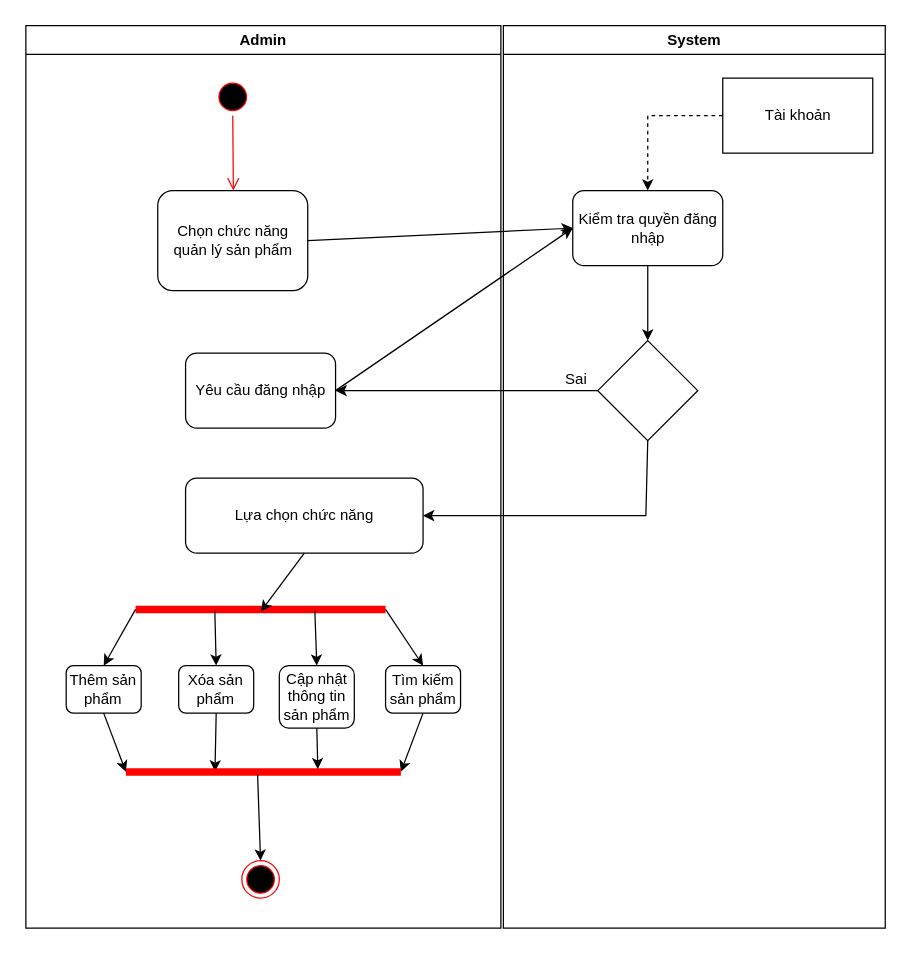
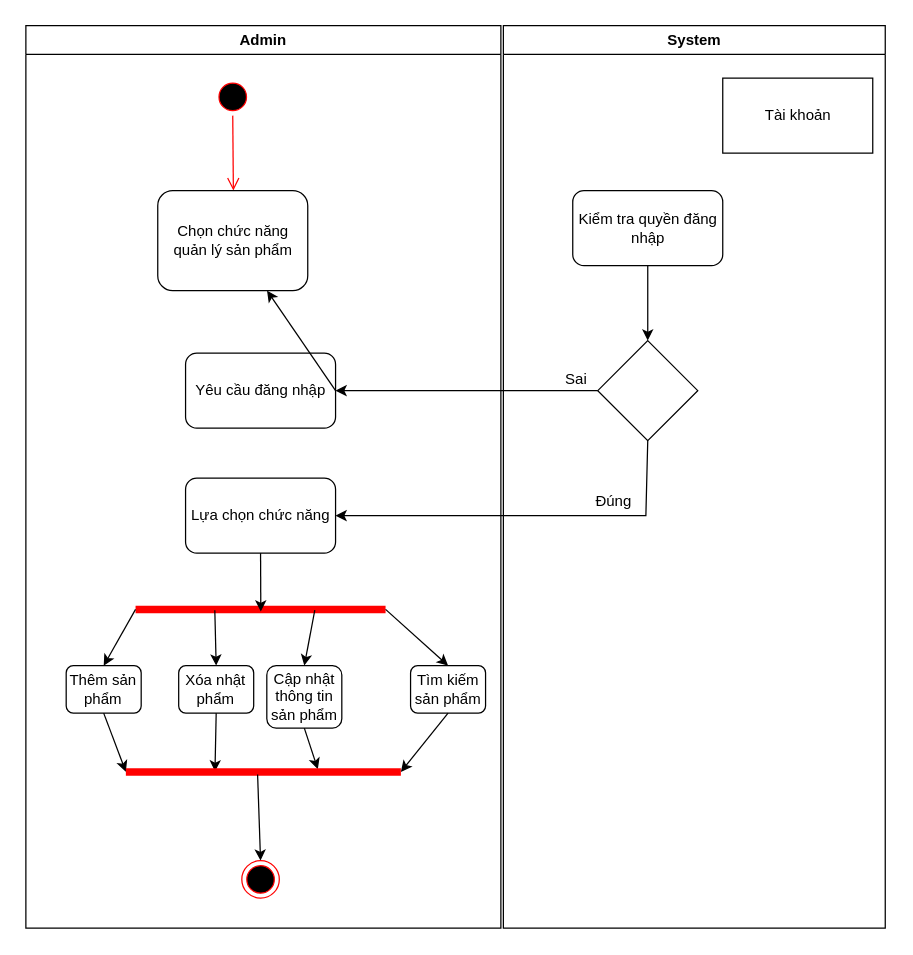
  <mxCell id="0" />
  <mxCell id="1" parent="0" />
  <mxCell id="2" value="Admin" style="swimlane;whiteSpace=wrap" parent="1" vertex="1"><mxGeometry x="20" y="20" width="380" height="722" as="geometry" /></mxCell>
  <mxCell id="3" value="" style="ellipse;shape=startState;fillColor=#000000;strokeColor=#ff0000;" parent="2" vertex="1"><mxGeometry x="150.5" y="42" width="30" height="30" as="geometry" /></mxCell>
  <mxCell id="4" value="" style="edgeStyle=elbowEdgeStyle;elbow=horizontal;verticalAlign=bottom;endArrow=open;endSize=8;strokeColor=#FF0000;endFill=1;rounded=0;entryX=0.5;entryY=0;entryDx=0;entryDy=0;" parent="2" source="3" target="6" edge="1"><mxGeometry x="100" y="40" as="geometry"><mxPoint x="165.882" y="110" as="targetPoint" /><mxPoint x="166.88" y="65.71" as="sourcePoint" /></mxGeometry></mxCell>
  <mxCell id="5" value="" style="endArrow=open;strokeColor=#FF0000;endFill=1;rounded=0" parent="2" edge="1"><mxGeometry relative="1" as="geometry"><mxPoint x="115" y="270" as="sourcePoint" /></mxGeometry></mxCell>
  <mxCell id="6" value="Chọn chức năng quản lý sản phẩm" style="rounded=1;whiteSpace=wrap;html=1;" vertex="1" parent="2"><mxGeometry x="105.5" y="132" width="120" height="80" as="geometry" /></mxCell>
  <mxCell id="7" value="Yêu cầu đăng nhập" style="rounded=1;whiteSpace=wrap;html=1;" vertex="1" parent="2"><mxGeometry x="127.75" y="262" width="120" height="60" as="geometry" /></mxCell>
- <mxCell id="8" value="Lựa chọn chức năng" style="rounded=1;whiteSpace=wrap;html=1;" vertex="1" parent="2"><mxGeometry x="127.75" y="362" width="190" height="60" as="geometry" /></mxCell>
+ <mxCell id="8" value="Lựa chọn chức năng" style="rounded=1;whiteSpace=wrap;html=1;" vertex="1" parent="2"><mxGeometry x="127.75" y="362" width="120" height="60" as="geometry" /></mxCell>
  <mxCell id="9" value="" style="shape=line;html=1;strokeWidth=6;strokeColor=#ff0000;" vertex="1" parent="2"><mxGeometry x="87.75" y="462" width="200" height="10" as="geometry" /></mxCell>
  <mxCell id="10" value="" style="endArrow=classic;html=1;rounded=0;entryX=0.501;entryY=0.68;entryDx=0;entryDy=0;entryPerimeter=0;exitX=0.5;exitY=1;exitDx=0;exitDy=0;" edge="1" parent="2" source="8" target="9"><mxGeometry width="50" height="50" relative="1" as="geometry"><mxPoint x="142.25" y="472" as="sourcePoint" /><mxPoint x="192.25" y="422" as="targetPoint" /></mxGeometry></mxCell>
  <mxCell id="11" value="" style="endArrow=classic;html=1;rounded=0;exitX=0;exitY=0.5;exitDx=0;exitDy=0;exitPerimeter=0;entryX=0.5;entryY=0;entryDx=0;entryDy=0;" edge="1" parent="2" source="9" target="15"><mxGeometry width="50" height="50" relative="1" as="geometry"><mxPoint x="62.25" y="562" as="sourcePoint" /><mxPoint x="112.25" y="512" as="targetPoint" /></mxGeometry></mxCell>
  <mxCell id="12" value="" style="endArrow=classic;html=1;rounded=0;exitX=1;exitY=0.5;exitDx=0;exitDy=0;exitPerimeter=0;entryX=0.5;entryY=0;entryDx=0;entryDy=0;" edge="1" parent="2" source="9" target="16"><mxGeometry width="50" height="50" relative="1" as="geometry"><mxPoint x="287.75" y="482" as="sourcePoint" /><mxPoint x="311.75" y="527" as="targetPoint" /></mxGeometry></mxCell>
  <mxCell id="13" value="" style="endArrow=classic;html=1;rounded=0;exitX=0.717;exitY=0.559;exitDx=0;exitDy=0;exitPerimeter=0;entryX=0.5;entryY=0;entryDx=0;entryDy=0;" edge="1" parent="2" source="9" target="17"><mxGeometry width="50" height="50" relative="1" as="geometry"><mxPoint x="242.25" y="487" as="sourcePoint" /><mxPoint x="266.25" y="532" as="targetPoint" /></mxGeometry></mxCell>
  <mxCell id="14" value="" style="endArrow=classic;html=1;rounded=0;exitX=0.317;exitY=0.578;exitDx=0;exitDy=0;exitPerimeter=0;entryX=0.5;entryY=0;entryDx=0;entryDy=0;" edge="1" parent="2" source="9" target="18"><mxGeometry width="50" height="50" relative="1" as="geometry"><mxPoint x="142.25" y="492" as="sourcePoint" /><mxPoint x="152.25" y="522" as="targetPoint" /></mxGeometry></mxCell>
  <mxCell id="15" value="Thêm sản phẩm" style="rounded=1;whiteSpace=wrap;html=1;" vertex="1" parent="2"><mxGeometry x="32.25" y="512" width="60" height="38" as="geometry" /></mxCell>
- <mxCell id="16" value="Tìm kiếm sản phẩm" style="rounded=1;whiteSpace=wrap;html=1;" vertex="1" parent="2"><mxGeometry x="287.75" y="512" width="60" height="38" as="geometry" /></mxCell>
- <mxCell id="17" value="Cập nhật thông tin sản phẩm" style="rounded=1;whiteSpace=wrap;html=1;" vertex="1" parent="2"><mxGeometry x="202.75" y="512" width="60" height="50" as="geometry" /></mxCell>
- <mxCell id="18" value="Xóa sản phẩm" style="rounded=1;whiteSpace=wrap;html=1;" vertex="1" parent="2"><mxGeometry x="122.25" y="512" width="60" height="38" as="geometry" /></mxCell>
+ <mxCell id="16" value="Tìm kiếm sản phẩm" style="rounded=1;whiteSpace=wrap;html=1;" vertex="1" parent="2"><mxGeometry x="307.75" y="512" width="60" height="38" as="geometry" /></mxCell>
+ <mxCell id="17" value="Cập nhật thông tin sản phẩm" style="rounded=1;whiteSpace=wrap;html=1;" vertex="1" parent="2"><mxGeometry x="192.75" y="512" width="60" height="50" as="geometry" /></mxCell>
+ <mxCell id="18" value="Xóa nhật phẩm" style="rounded=1;whiteSpace=wrap;html=1;" vertex="1" parent="2"><mxGeometry x="122.25" y="512" width="60" height="38" as="geometry" /></mxCell>
  <mxCell id="19" value="" style="endArrow=classic;html=1;rounded=0;exitX=0.5;exitY=1;exitDx=0;exitDy=0;entryX=0;entryY=0.5;entryDx=0;entryDy=0;entryPerimeter=0;" edge="1" parent="2" source="15" target="23"><mxGeometry width="50" height="50" relative="1" as="geometry"><mxPoint x="62.25" y="622" as="sourcePoint" /><mxPoint x="82.25" y="592" as="targetPoint" /></mxGeometry></mxCell>
  <mxCell id="20" value="" style="endArrow=classic;html=1;rounded=0;exitX=0.5;exitY=1;exitDx=0;exitDy=0;entryX=1;entryY=0.5;entryDx=0;entryDy=0;entryPerimeter=0;" edge="1" parent="2" source="16" target="23"><mxGeometry width="50" height="50" relative="1" as="geometry"><mxPoint x="322.25" y="550" as="sourcePoint" /><mxPoint x="302.25" y="592" as="targetPoint" /></mxGeometry></mxCell>
  <mxCell id="21" value="" style="endArrow=classic;html=1;rounded=0;exitX=0.5;exitY=1;exitDx=0;exitDy=0;entryX=0.698;entryY=0.288;entryDx=0;entryDy=0;entryPerimeter=0;" edge="1" parent="2" source="17" target="23"><mxGeometry width="50" height="50" relative="1" as="geometry"><mxPoint x="243.01" y="572.0" as="sourcePoint" /><mxPoint x="232.25" y="592" as="targetPoint" /></mxGeometry></mxCell>
  <mxCell id="22" value="" style="endArrow=classic;html=1;rounded=0;exitX=0.5;exitY=1;exitDx=0;exitDy=0;entryX=0.324;entryY=0.465;entryDx=0;entryDy=0;entryPerimeter=0;" edge="1" parent="2" source="18" target="23"><mxGeometry width="50" height="50" relative="1" as="geometry"><mxPoint x="152.75" y="550" as="sourcePoint" /><mxPoint x="152.25" y="592" as="targetPoint" /></mxGeometry></mxCell>
  <mxCell id="23" value="" style="shape=line;html=1;strokeWidth=6;strokeColor=#ff0000;" vertex="1" parent="2"><mxGeometry x="80" y="592" width="220" height="10" as="geometry" /></mxCell>
  <mxCell id="24" value="" style="endArrow=classic;html=1;rounded=0;exitX=0.479;exitY=0.712;exitDx=0;exitDy=0;exitPerimeter=0;entryX=0.5;entryY=0;entryDx=0;entryDy=0;" edge="1" parent="2" source="23" target="25"><mxGeometry width="50" height="50" relative="1" as="geometry"><mxPoint x="80" y="702" as="sourcePoint" /><mxPoint x="185" y="662" as="targetPoint" /></mxGeometry></mxCell>
  <mxCell id="25" value="" style="ellipse;html=1;shape=endState;fillColor=#000000;strokeColor=#ff0000;" vertex="1" parent="2"><mxGeometry x="172.75" y="668" width="30" height="30" as="geometry" /></mxCell>
  <mxCell id="26" value="System" style="swimlane;whiteSpace=wrap" parent="1" vertex="1"><mxGeometry x="402" y="20" width="305.5" height="722" as="geometry" /></mxCell>
  <mxCell id="27" value="Kiểm tra quyền đăng nhập" style="rounded=1;whiteSpace=wrap;html=1;" vertex="1" parent="26"><mxGeometry x="55.5" y="132" width="120" height="60" as="geometry" /></mxCell>
  <mxCell id="28" value="Tài khoản" style="rounded=0;whiteSpace=wrap;html=1;" vertex="1" parent="26"><mxGeometry x="175.5" y="42" width="120" height="60" as="geometry" /></mxCell>
- <mxCell id="29" value="" style="html=1;labelBackgroundColor=#ffffff;startArrow=none;startFill=0;startSize=6;endArrow=classic;endFill=1;endSize=6;jettySize=auto;orthogonalLoop=1;strokeWidth=1;dashed=1;fontSize=14;rounded=0;entryX=0.5;entryY=0;entryDx=0;entryDy=0;exitX=0;exitY=0.5;exitDx=0;exitDy=0;" edge="1" parent="26" source="28" target="27"><mxGeometry width="60" height="60" relative="1" as="geometry"><mxPoint x="55.5" y="132" as="sourcePoint" /><mxPoint x="115.5" y="72" as="targetPoint" /><Array as="points"><mxPoint x="115.5" y="72" /></Array></mxGeometry></mxCell>
  <mxCell id="30" value="" style="rhombus;whiteSpace=wrap;html=1;" vertex="1" parent="26"><mxGeometry x="75.5" y="252" width="80" height="80" as="geometry" /></mxCell>
  <mxCell id="31" value="" style="endArrow=classic;html=1;rounded=0;exitX=0.5;exitY=1;exitDx=0;exitDy=0;entryX=0.5;entryY=0;entryDx=0;entryDy=0;" edge="1" parent="26" source="27" target="30"><mxGeometry width="50" height="50" relative="1" as="geometry"><mxPoint x="25.5" y="252" as="sourcePoint" /><mxPoint x="116" y="232" as="targetPoint" /></mxGeometry></mxCell>
  <mxCell id="32" value="Sai" style="text;html=1;align=center;verticalAlign=middle;resizable=0;points=[];autosize=1;strokeColor=none;fillColor=none;" vertex="1" parent="26"><mxGeometry x="38" y="268" width="40" height="30" as="geometry" /></mxCell>
- <mxCell id="33" value="" style="endArrow=classic;html=1;rounded=0;entryX=0;entryY=0.5;entryDx=0;entryDy=0;exitX=1;exitY=0.5;exitDx=0;exitDy=0;" edge="1" parent="1" source="6" target="27"><mxGeometry width="50" height="50" relative="1" as="geometry"><mxPoint x="310" y="192" as="sourcePoint" /><mxPoint x="360" y="142" as="targetPoint" /></mxGeometry></mxCell>
  <mxCell id="34" value="" style="endArrow=classic;html=1;rounded=0;exitX=0;exitY=0.5;exitDx=0;exitDy=0;entryX=1;entryY=0.5;entryDx=0;entryDy=0;" edge="1" parent="1" source="30" target="7"><mxGeometry width="50" height="50" relative="1" as="geometry"><mxPoint x="345.5" y="342" as="sourcePoint" /><mxPoint x="330" y="312" as="targetPoint" /></mxGeometry></mxCell>
- <mxCell id="35" value="" style="endArrow=classic;html=1;rounded=0;entryX=0;entryY=0.5;entryDx=0;entryDy=0;exitX=1;exitY=0.5;exitDx=0;exitDy=0;" edge="1" parent="1" source="7" target="27"><mxGeometry width="50" height="50" relative="1" as="geometry"><mxPoint x="310" y="282" as="sourcePoint" /><mxPoint x="360" y="232" as="targetPoint" /></mxGeometry></mxCell>
+ <mxCell id="35" value="" style="endArrow=classic;html=1;rounded=0;exitX=1;exitY=0.5;exitDx=0;exitDy=0;" edge="1" parent="1" source="7" target="6"><mxGeometry width="50" height="50" relative="1" as="geometry"><mxPoint x="310" y="282" as="sourcePoint" /><mxPoint x="360" y="232" as="targetPoint" /></mxGeometry></mxCell>
  <mxCell id="36" value="" style="endArrow=classic;html=1;rounded=0;exitX=0.5;exitY=1;exitDx=0;exitDy=0;entryX=1;entryY=0.5;entryDx=0;entryDy=0;" edge="1" parent="1" source="30" target="8"><mxGeometry width="50" height="50" relative="1" as="geometry"><mxPoint x="465.5" y="422" as="sourcePoint" /><mxPoint x="320" y="442" as="targetPoint" /><Array as="points"><mxPoint x="516" y="412" /></Array></mxGeometry></mxCell>
+ <mxCell id="37" value="Đúng" style="text;html=1;align=center;verticalAlign=middle;resizable=0;points=[];autosize=1;strokeColor=none;fillColor=none;" vertex="1" parent="1"><mxGeometry x="465" y="386" width="50" height="30" as="geometry" /></mxCell>
